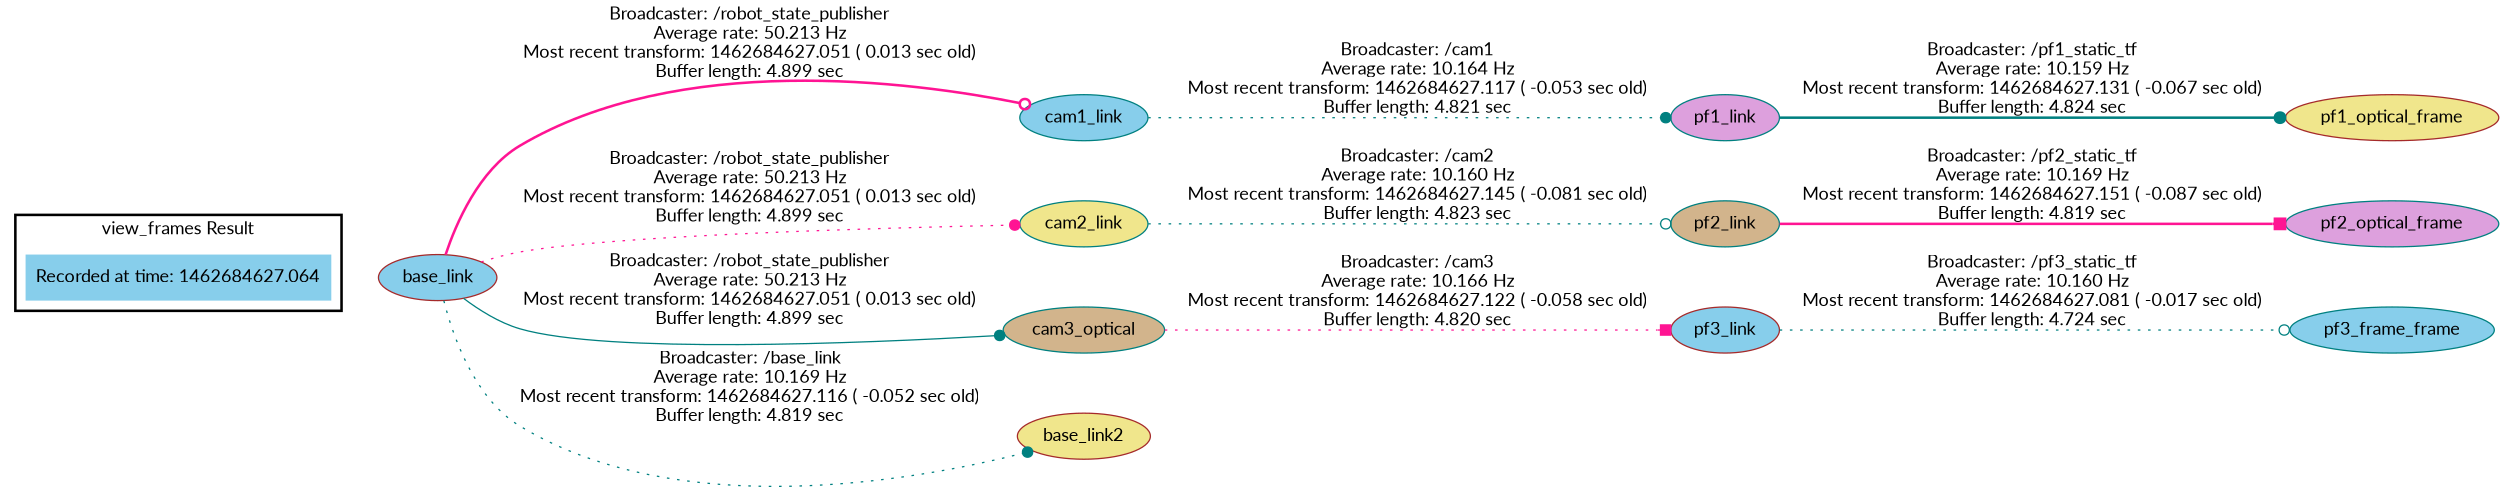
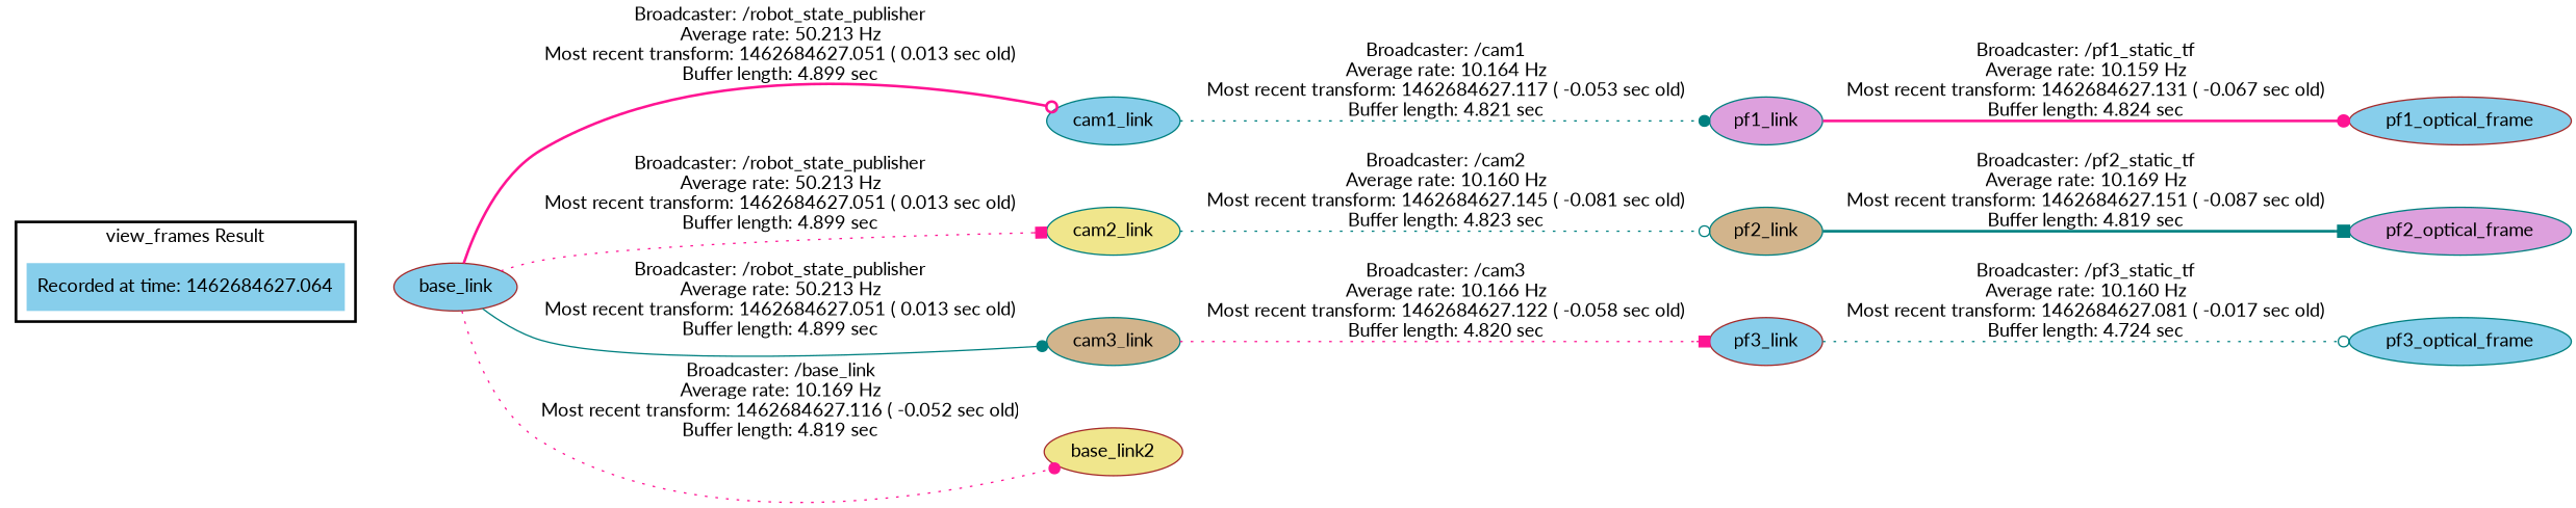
  digraph {
    fontname=Lato
    rankdir=LR
    node [color=teal fillcolor=skyblue fontname=Lato style=filled]
    edge [fontname=Lato style=dotted arrowhead=dot color=deeppink]
    "Recorded at time: 1462684627.064" [shape=plaintext]
    base_link [color=brown]
    cam1_link
    cam2_link [fillcolor=khaki]
-   cam3_link [fillcolor=tan label=cam3_optical]
+   cam3_link [fillcolor=tan]
    base_link2 [color=brown fillcolor=khaki]
    pf1_link [fillcolor=plum]
    pf2_link [fillcolor=tan]
    pf3_link [color=brown]
-   pf1_optical_frame [color=brown fillcolor=khaki]
+   pf1_optical_frame [color=brown]
    pf2_optical_frame [fillcolor=plum]
-   pf3_optical_frame [label=pf3_frame_frame]
+   pf3_optical_frame
    subgraph cluster_1 {
      color=black
      label="view_frames Result"
      style=bold
      "Recorded at time: 1462684627.064"
    }
    "Recorded at time: 1462684627.064" -> base_link [style=invis arrowhead="" color=""]
    base_link -> cam1_link [arrowhead=odot label="Broadcaster: /robot_state_publisher\nAverage rate: 50.213 Hz\nMost recent transform: 1462684627.051 ( 0.013 sec old)\nBuffer length: 4.899 sec\n" style=bold]
-   base_link -> cam2_link [label="Broadcaster: /robot_state_publisher\nAverage rate: 50.213 Hz\nMost recent transform: 1462684627.051 ( 0.013 sec old)\nBuffer length: 4.899 sec\n"]
+   base_link -> cam2_link [arrowhead=box label="Broadcaster: /robot_state_publisher\nAverage rate: 50.213 Hz\nMost recent transform: 1462684627.051 ( 0.013 sec old)\nBuffer length: 4.899 sec\n"]
    base_link -> cam3_link [color=teal label="Broadcaster: /robot_state_publisher\nAverage rate: 50.213 Hz\nMost recent transform: 1462684627.051 ( 0.013 sec old)\nBuffer length: 4.899 sec\n" style=solid]
-   base_link -> base_link2 [color=teal label="Broadcaster: /base_link\nAverage rate: 10.169 Hz\nMost recent transform: 1462684627.116 ( -0.052 sec old)\nBuffer length: 4.819 sec\n"]
+   base_link -> base_link2 [label="Broadcaster: /base_link\nAverage rate: 10.169 Hz\nMost recent transform: 1462684627.116 ( -0.052 sec old)\nBuffer length: 4.819 sec\n"]
    cam1_link -> pf1_link [color=teal label="Broadcaster: /cam1\nAverage rate: 10.164 Hz\nMost recent transform: 1462684627.117 ( -0.053 sec old)\nBuffer length: 4.821 sec\n"]
    cam2_link -> pf2_link [arrowhead=odot color=teal label="Broadcaster: /cam2\nAverage rate: 10.160 Hz\nMost recent transform: 1462684627.145 ( -0.081 sec old)\nBuffer length: 4.823 sec\n"]
    cam3_link -> pf3_link [arrowhead=box label="Broadcaster: /cam3\nAverage rate: 10.166 Hz\nMost recent transform: 1462684627.122 ( -0.058 sec old)\nBuffer length: 4.820 sec\n"]
-   pf1_link -> pf1_optical_frame [color=teal label="Broadcaster: /pf1_static_tf\nAverage rate: 10.159 Hz\nMost recent transform: 1462684627.131 ( -0.067 sec old)\nBuffer length: 4.824 sec\n" style=bold]
-   pf2_link -> pf2_optical_frame [arrowhead=box label="Broadcaster: /pf2_static_tf\nAverage rate: 10.169 Hz\nMost recent transform: 1462684627.151 ( -0.087 sec old)\nBuffer length: 4.819 sec\n" style=bold]
+   pf1_link -> pf1_optical_frame [label="Broadcaster: /pf1_static_tf\nAverage rate: 10.159 Hz\nMost recent transform: 1462684627.131 ( -0.067 sec old)\nBuffer length: 4.824 sec\n" style=bold]
+   pf2_link -> pf2_optical_frame [arrowhead=box color=teal label="Broadcaster: /pf2_static_tf\nAverage rate: 10.169 Hz\nMost recent transform: 1462684627.151 ( -0.087 sec old)\nBuffer length: 4.819 sec\n" style=bold]
    pf3_link -> pf3_optical_frame [arrowhead=odot color=teal label="Broadcaster: /pf3_static_tf\nAverage rate: 10.160 Hz\nMost recent transform: 1462684627.081 ( -0.017 sec old)\nBuffer length: 4.724 sec\n"]
  }
